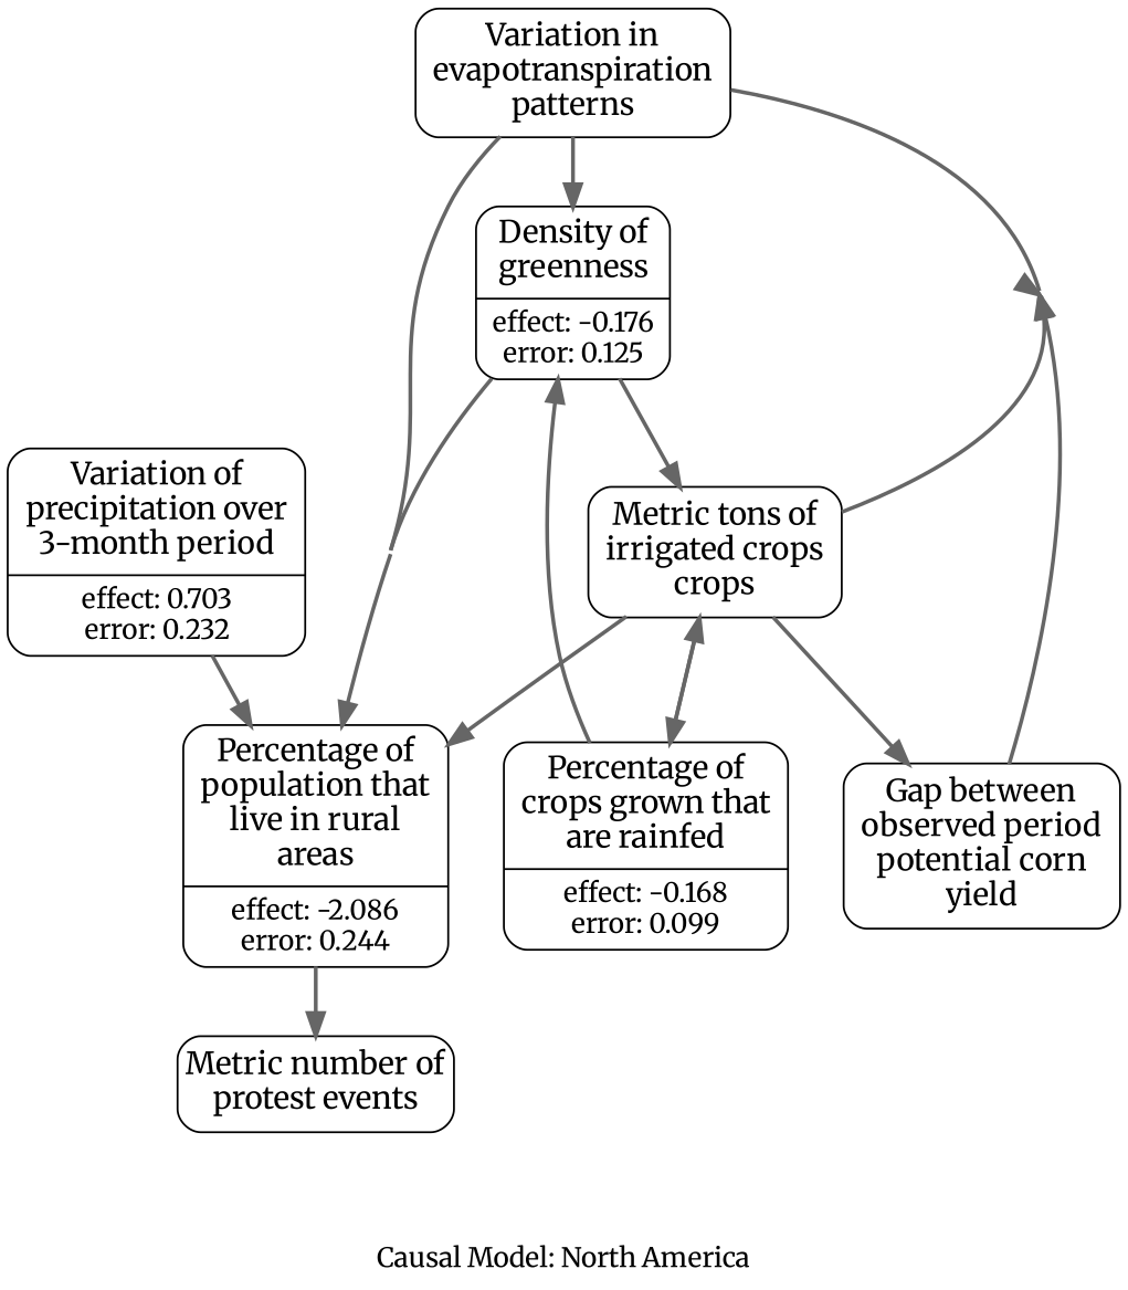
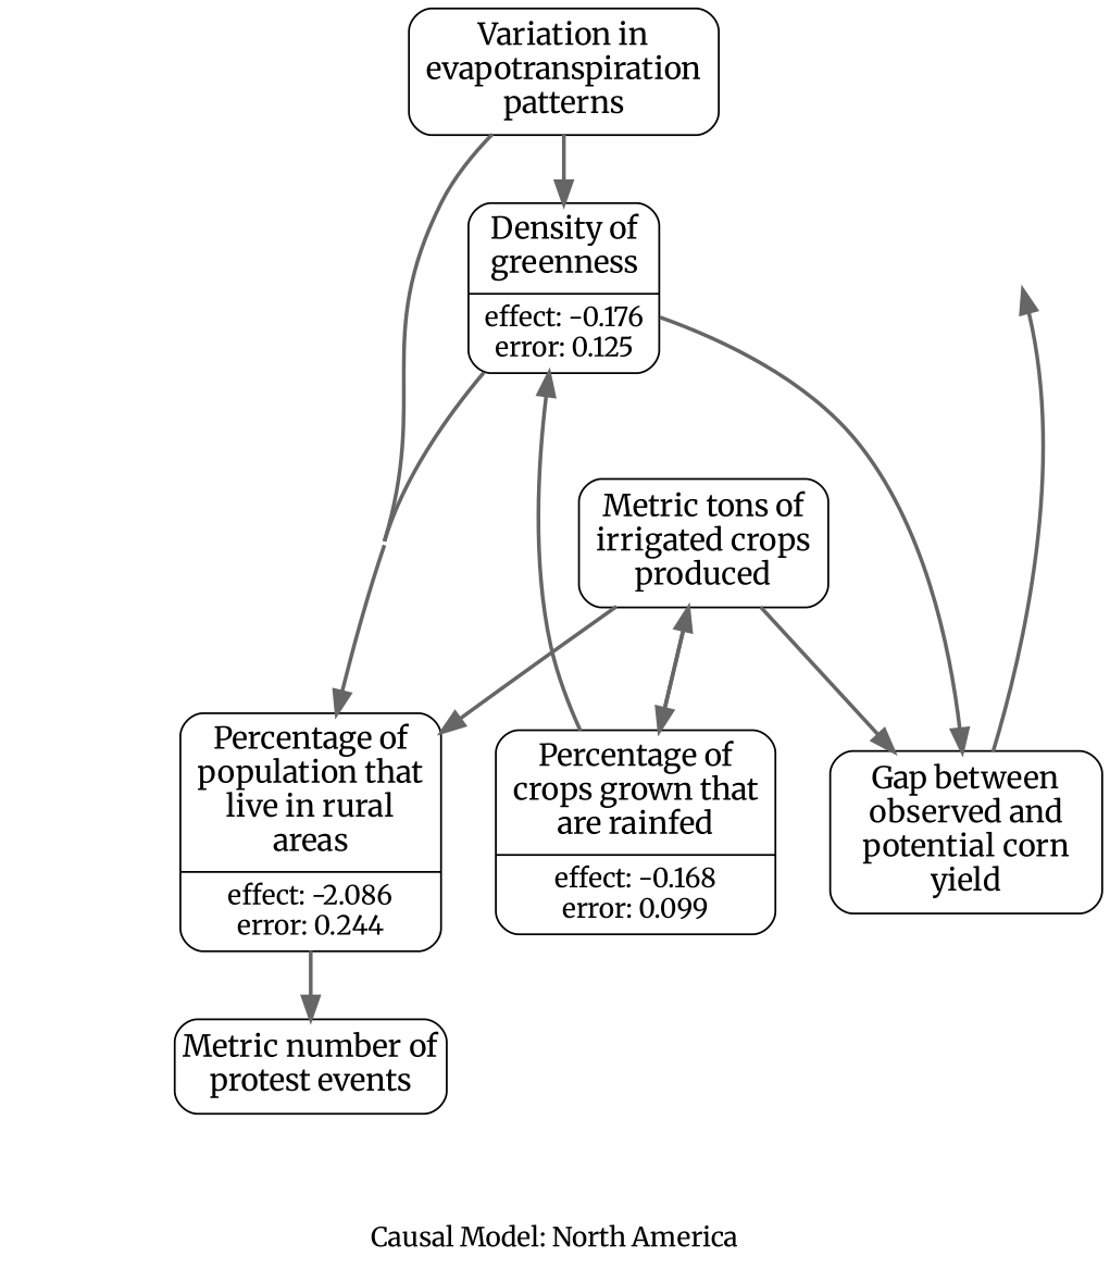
  strict digraph {
    concentrate=true
    fontname=Merriweather
    label="\nCausal Model: North America"
    labelloc=b
    nodesep=0.4
    node [fontname=Merriweather margin="0.10,0.06" penwidth=1.0 shape=Mrecord]
    edge [arrowsize=1.2 color="#666666" fontname=Merriweather penwidth=2]
    n1 [label=<{<table align="center" border="0" cellspacing="1" cellpadding="1"> <tr><td><font point-size="16">Percentage of<br/>population that<br/>live in rural<br/>areas<br/></font></td></tr> </table> |<table border="0" cellspacing="1" cellpadding="0.5"><tr><td><font point-size="14">effect: -2.086</font></td></tr> <tr><td><font point-size="14">error: 0.244</font></td></tr></table>}>]
    n2 [fontsize="16pt" label="Metric number of\nprotest events" margin="0.05,0.10" shape=box style=rounded]
    n3 [label=<<table align="center" border="0" cellspacing="1" cellpadding="1"> <tr><td><font point-size="16">Variation in<br/>evapotranspiration<br/>patterns<br/></font></td></tr> </table> >]
    n4 [label=<{<table align="center" border="0" cellspacing="1" cellpadding="1"> <tr><td><font point-size="16">Density of<br/>greenness<br/></font></td></tr> </table> |<table border="0" cellspacing="1" cellpadding="0.5"><tr><td><font point-size="14">effect: -0.176</font></td></tr> <tr><td><font point-size="14">error: 0.125</font></td></tr></table>}>]
-   n5 [label=<<table align="center" border="0" cellspacing="1" cellpadding="1"> <tr><td><font point-size="16">Gap between<br/>observed period<br/>potential corn<br/>yield<br/></font></td></tr> </table> >]
-   n6 [label=<{<table align="center" border="0" cellspacing="1" cellpadding="1"> <tr><td><font point-size="16">Variation of<br/>precipitation over<br/>3-month period<br/></font></td></tr> </table> |<table border="0" cellspacing="1" cellpadding="0.5"><tr><td><font point-size="14">effect: 0.703</font></td></tr> <tr><td><font point-size="14">error: 0.232</font></td></tr></table>}>]
+   n5 [label=<<table align="center" border="0" cellspacing="1" cellpadding="1"> <tr><td><font point-size="16">Gap between<br/>observed and<br/>potential corn<br/>yield<br/></font></td></tr> </table> >]
    n7 [label=<{<table align="center" border="0" cellspacing="1" cellpadding="1"> <tr><td><font point-size="16">Percentage of<br/>crops grown that<br/>are rainfed<br/></font></td></tr> </table> |<table border="0" cellspacing="1" cellpadding="0.5"><tr><td><font point-size="14">effect: -0.168</font></td></tr> <tr><td><font point-size="14">error: 0.099</font></td></tr></table>}>]
-   n8 [label=<<table align="center" border="0" cellspacing="1" cellpadding="1"> <tr><td><font point-size="16">Metric tons of<br/>irrigated crops<br/>crops<br/></font></td></tr> </table> >]
+   n8 [label=<<table align="center" border="0" cellspacing="1" cellpadding="1"> <tr><td><font point-size="16">Metric tons of<br/>irrigated crops<br/>produced<br/></font></td></tr> </table> >]
    n1 -> n2
    n3 -> n1
    n3 -> n4
    n4 -> n1
-   n4 -> n8
+   n4 -> n5
    n5 -> n3
-   n6 -> n1
    n7 -> n4
    n7 -> n8
    n8 -> n1
-   n8 -> n3
    n8 -> n5
    n8 -> n7
  }
